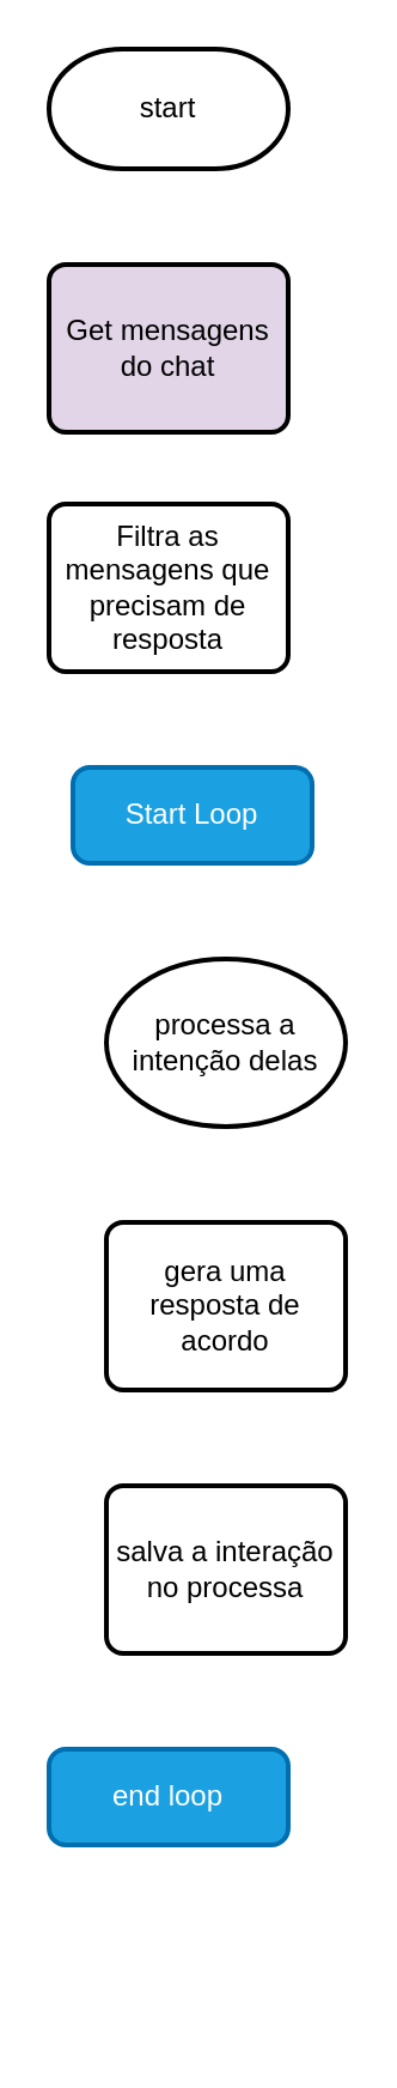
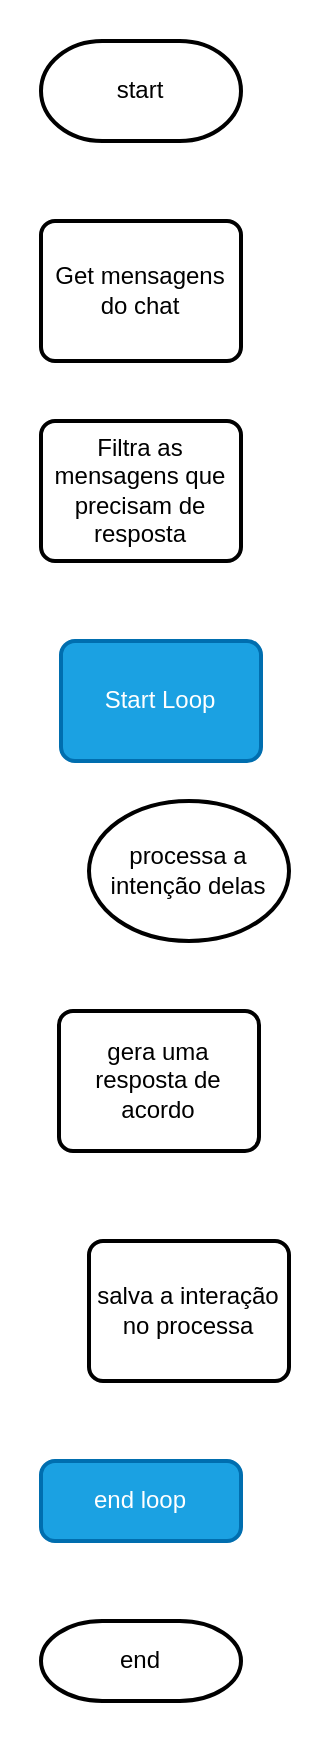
  <mxCell id="0" />
  <mxCell id="1" parent="0" />
  <mxCell id="2" value="start" style="strokeWidth=2;html=1;shape=mxgraph.flowchart.terminator;whiteSpace=wrap;" vertex="1" parent="1"><mxGeometry x="20" y="20" width="100" height="50" as="geometry" /></mxCell>
- <mxCell id="3" value="Get mensagens do chat" style="rounded=1;whiteSpace=wrap;html=1;absoluteArcSize=1;arcSize=14;strokeWidth=2;fillColor=#e1d5e7;" vertex="1" parent="1"><mxGeometry x="20" y="110" width="100" height="70" as="geometry" /></mxCell>
+ <mxCell id="3" value="Get mensagens do chat" style="rounded=1;whiteSpace=wrap;html=1;absoluteArcSize=1;arcSize=14;strokeWidth=2;" vertex="1" parent="1"><mxGeometry x="20" y="110" width="100" height="70" as="geometry" /></mxCell>
  <mxCell id="4" value="processa a intenção delas" style="ellipse;whiteSpace=wrap;html=1;absoluteArcSize=1;arcSize=14;strokeWidth=2;" vertex="1" parent="1"><mxGeometry x="44" y="400" width="100" height="70" as="geometry" /></mxCell>
- <mxCell id="5" value="gera uma resposta de acordo" style="rounded=1;whiteSpace=wrap;html=1;absoluteArcSize=1;arcSize=14;strokeWidth=2;" vertex="1" parent="1"><mxGeometry x="44" y="510" width="100" height="70" as="geometry" /></mxCell>
+ <mxCell id="5" value="gera uma resposta de acordo" style="rounded=1;whiteSpace=wrap;html=1;absoluteArcSize=1;arcSize=14;strokeWidth=2;" vertex="1" parent="1"><mxGeometry x="29" y="505" width="100" height="70" as="geometry" /></mxCell>
  <mxCell id="6" value="salva a interação no processa" style="rounded=1;whiteSpace=wrap;html=1;absoluteArcSize=1;arcSize=14;strokeWidth=2;" vertex="1" parent="1"><mxGeometry x="44" y="620" width="100" height="70" as="geometry" /></mxCell>
- <mxCell id="8" value="Start Loop" style="rounded=1;whiteSpace=wrap;html=1;absoluteArcSize=1;arcSize=14;strokeWidth=2;fillColor=#1ba1e2;fontColor=#ffffff;strokeColor=#006EAF;" vertex="1" parent="1"><mxGeometry x="30" y="320" width="100" height="40" as="geometry" /></mxCell>
+ <mxCell id="7" value="end" style="strokeWidth=2;html=1;shape=mxgraph.flowchart.terminator;whiteSpace=wrap;" vertex="1" parent="1"><mxGeometry x="20" y="810" width="100" height="40" as="geometry" /></mxCell>
+ <mxCell id="8" value="Start Loop" style="rounded=1;whiteSpace=wrap;html=1;absoluteArcSize=1;arcSize=14;strokeWidth=2;fillColor=#1ba1e2;fontColor=#ffffff;strokeColor=#006EAF;" vertex="1" parent="1"><mxGeometry x="30" y="320" width="100" height="60" as="geometry" /></mxCell>
  <mxCell id="9" value="Filtra as mensagens que precisam de resposta" style="rounded=1;whiteSpace=wrap;html=1;absoluteArcSize=1;arcSize=14;strokeWidth=2;" vertex="1" parent="1"><mxGeometry x="20" y="210" width="100" height="70" as="geometry" /></mxCell>
  <mxCell id="10" value="end loop" style="rounded=1;whiteSpace=wrap;html=1;absoluteArcSize=1;arcSize=14;strokeWidth=2;fillColor=#1ba1e2;fontColor=#ffffff;strokeColor=#006EAF;" vertex="1" parent="1"><mxGeometry x="20" y="730" width="100" height="40" as="geometry" /></mxCell>
